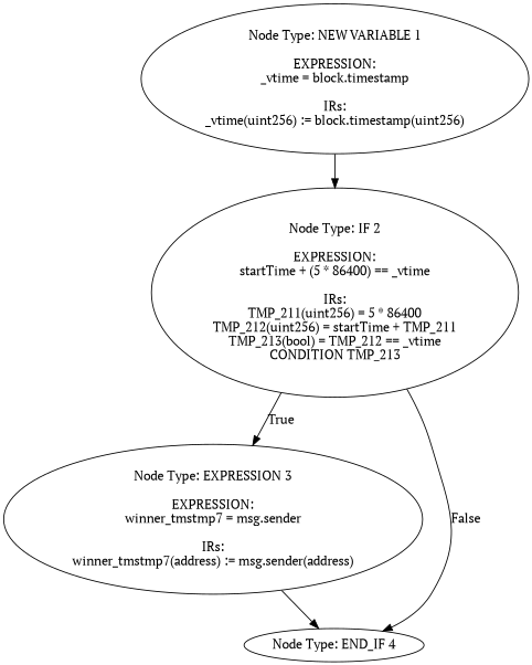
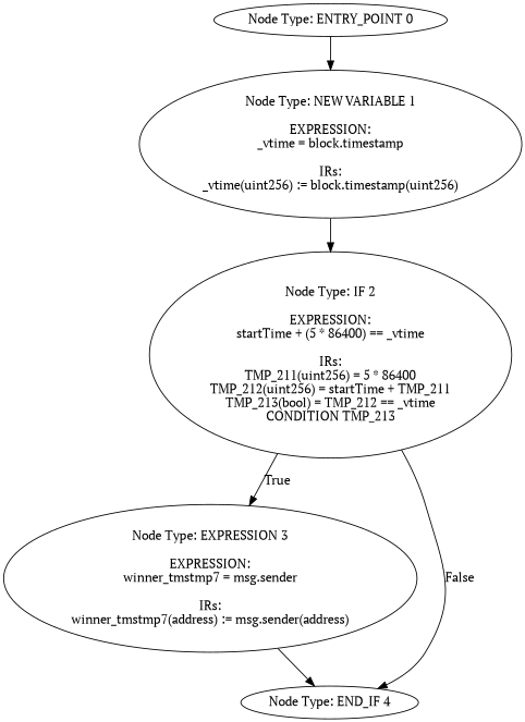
  digraph {
    fontname="PT Serif"
    node [fontname="PT Serif"]
    edge [fontname="PT Serif"]
+   n1 [label="Node Type: ENTRY_POINT 0\n"]
    n2 [label="Node Type: NEW VARIABLE 1\n\nEXPRESSION:\n_vtime = block.timestamp\n\nIRs:\n_vtime(uint256) := block.timestamp(uint256)"]
    n3 [label="Node Type: IF 2\n\nEXPRESSION:\nstartTime + (5 * 86400) == _vtime\n\nIRs:\nTMP_211(uint256) = 5 * 86400\nTMP_212(uint256) = startTime + TMP_211\nTMP_213(bool) = TMP_212 == _vtime\nCONDITION TMP_213"]
    n4 [label="Node Type: EXPRESSION 3\n\nEXPRESSION:\nwinner_tmstmp7 = msg.sender\n\nIRs:\nwinner_tmstmp7(address) := msg.sender(address)"]
    n5 [label="Node Type: END_IF 4\n"]
+   n1 -> n2
    n2 -> n3
    n3 -> n4 [label=True]
    n3 -> n5 [label=False]
    n4 -> n5
  }
